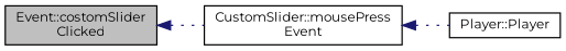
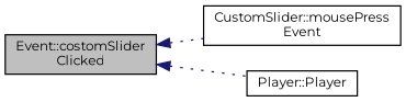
  digraph {
    fontname=Montserrat
    rankdir=LR
    node [color=black fillcolor=white fontname=Montserrat fontsize=10 shape=record style=filled]
    edge [color=midnightblue dir=back fontname=Montserrat fontsize=10 labelfontname=Helvetica labelfontsize=10 style=dotted]
    n1 [fillcolor=grey75 fontcolor=black height=0.2 label="Event::costomSlider\lClicked" width=0.4]
    n2 [height=0.2 label="CustomSlider::mousePress\lEvent" width=0.4]
    n3 [height=0.2 label="Player::Player" width=0.4]
    n1 -> n2
-   n2 -> n3
+   n1 -> n3
  }
